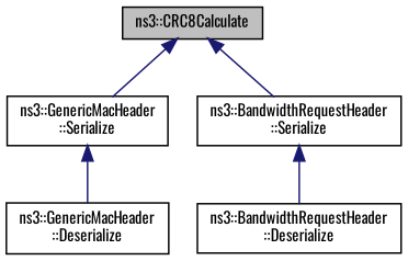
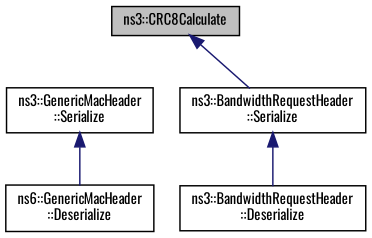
  digraph {
    fontname=Oswald
    rankdir=TB
    node [color=black fillcolor=white fontname=Oswald fontsize=10 shape=record style=filled]
    edge [color=midnightblue dir=back fontname=Oswald fontsize=10 labelfontname=Helvetica labelfontsize=10 style=solid]
    n1 [fillcolor=grey75 fontcolor=black height=0.2 label="ns3::CRC8Calculate" width=0.4]
    n2 [height=0.2 label="ns3::GenericMacHeader\l::Serialize" width=0.4]
    n3 [height=0.2 label="ns3::BandwidthRequestHeader\l::Serialize" width=0.4]
-   n4 [height=0.2 label="ns3::GenericMacHeader\l::Deserialize" width=0.4]
+   n4 [height=0.2 label="ns6::GenericMacHeader\l::Deserialize" width=0.4]
    n5 [height=0.2 label="ns3::BandwidthRequestHeader\l::Deserialize" width=0.4]
-   n1 -> n2
    n1 -> n3
    n2 -> n4
    n3 -> n5
  }
